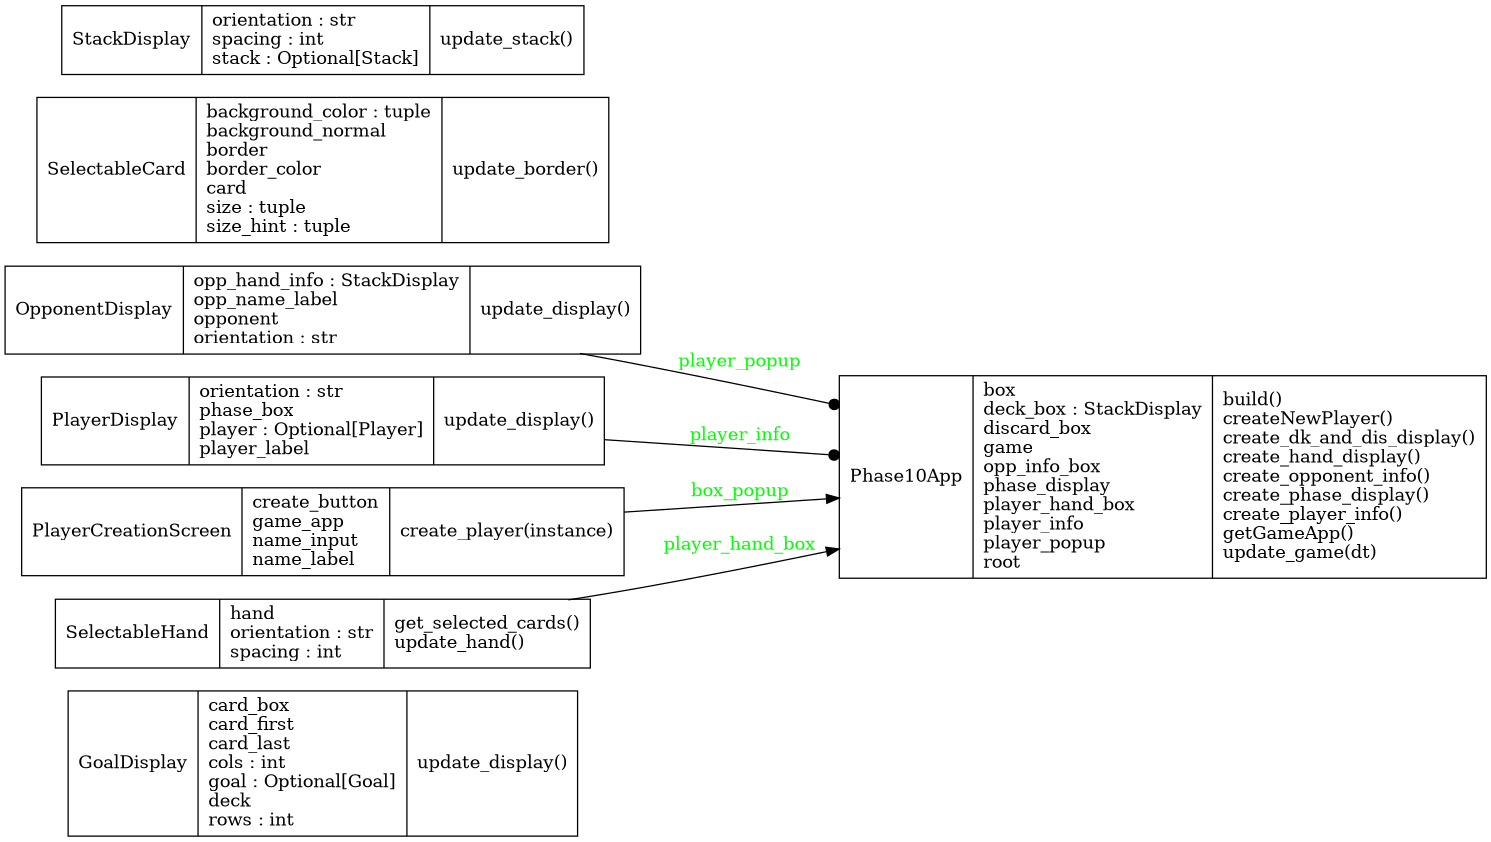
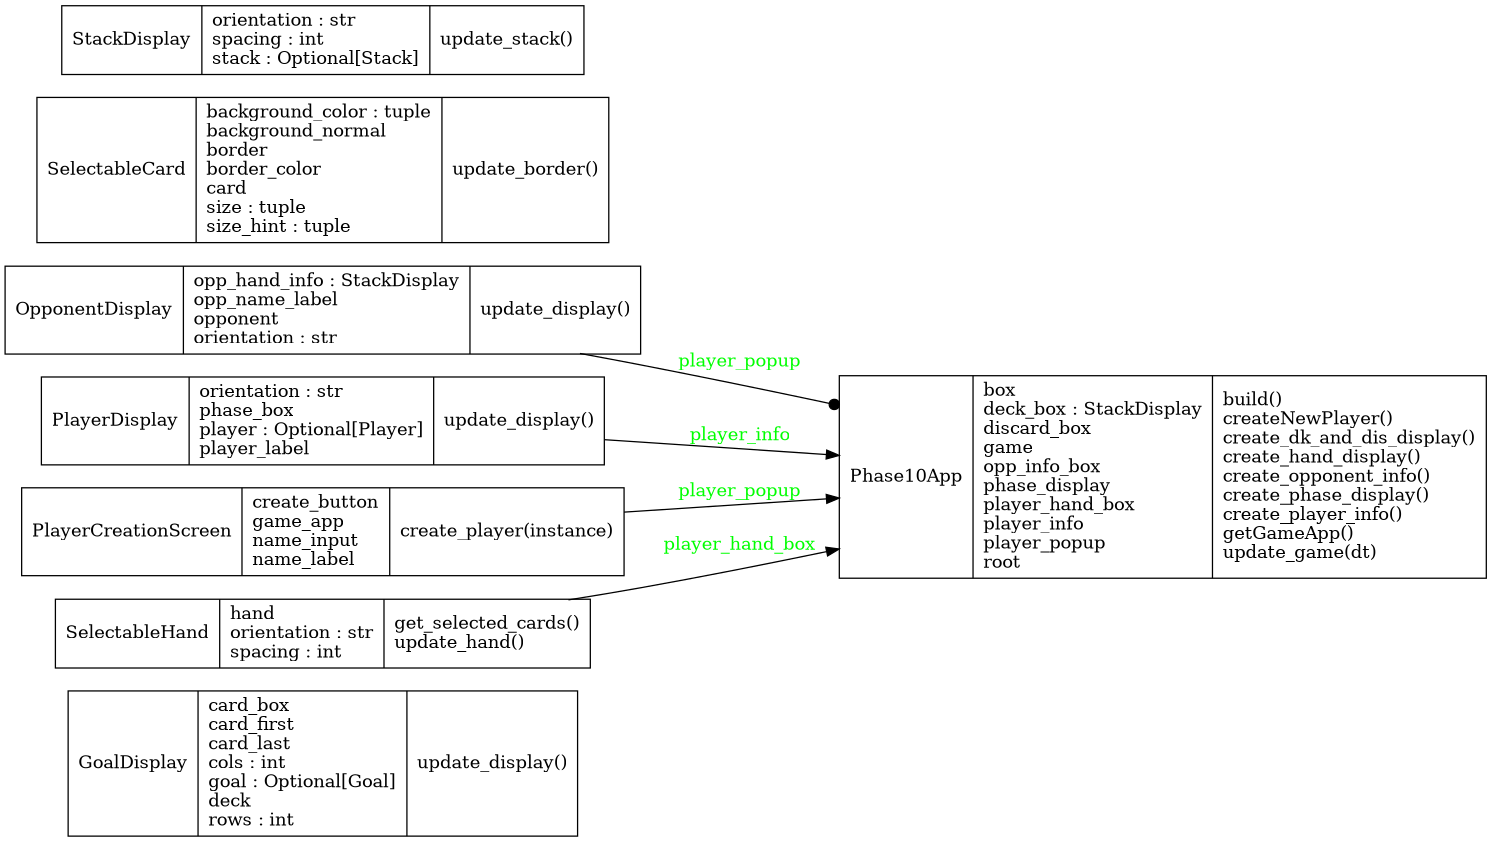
  digraph {
    rankdir=LR
    node [color=black fontcolor=black shape=record style=solid]
    edge [arrowhead=dot arrowtail=none fontcolor=green style=solid]
    n1 [label=<{GoalDisplay|card_box<br ALIGN="LEFT"/>card_first<br ALIGN="LEFT"/>card_last<br ALIGN="LEFT"/>cols : int<br ALIGN="LEFT"/>goal : Optional[Goal]<br ALIGN="LEFT"/>deck<br ALIGN="LEFT"/>rows : int<br ALIGN="LEFT"/>|update_display()<br ALIGN="LEFT"/>}>]
    n2 [label=<{OpponentDisplay|opp_hand_info : StackDisplay<br ALIGN="LEFT"/>opp_name_label<br ALIGN="LEFT"/>opponent<br ALIGN="LEFT"/>orientation : str<br ALIGN="LEFT"/>|update_display()<br ALIGN="LEFT"/>}>]
    n3 [label=<{Phase10App|box<br ALIGN="LEFT"/>deck_box : StackDisplay<br ALIGN="LEFT"/>discard_box<br ALIGN="LEFT"/>game<br ALIGN="LEFT"/>opp_info_box<br ALIGN="LEFT"/>phase_display<br ALIGN="LEFT"/>player_hand_box<br ALIGN="LEFT"/>player_info<br ALIGN="LEFT"/>player_popup<br ALIGN="LEFT"/>root<br ALIGN="LEFT"/>|build()<br ALIGN="LEFT"/>createNewPlayer()<br ALIGN="LEFT"/>create_dk_and_dis_display()<br ALIGN="LEFT"/>create_hand_display()<br ALIGN="LEFT"/>create_opponent_info()<br ALIGN="LEFT"/>create_phase_display()<br ALIGN="LEFT"/>create_player_info()<br ALIGN="LEFT"/>getGameApp()<br ALIGN="LEFT"/>update_game(dt)<br ALIGN="LEFT"/>}>]
    n4 [label=<{PlayerDisplay|orientation : str<br ALIGN="LEFT"/>phase_box<br ALIGN="LEFT"/>player : Optional[Player]<br ALIGN="LEFT"/>player_label<br ALIGN="LEFT"/>|update_display()<br ALIGN="LEFT"/>}>]
    n5 [label=<{PlayerCreationScreen|create_button<br ALIGN="LEFT"/>game_app<br ALIGN="LEFT"/>name_input<br ALIGN="LEFT"/>name_label<br ALIGN="LEFT"/>|create_player(instance)<br ALIGN="LEFT"/>}>]
    n6 [label=<{SelectableCard|background_color : tuple<br ALIGN="LEFT"/>background_normal<br ALIGN="LEFT"/>border<br ALIGN="LEFT"/>border_color<br ALIGN="LEFT"/>card<br ALIGN="LEFT"/>size : tuple<br ALIGN="LEFT"/>size_hint : tuple<br ALIGN="LEFT"/>|update_border()<br ALIGN="LEFT"/>}>]
    n7 [label=<{SelectableHand|hand<br ALIGN="LEFT"/>orientation : str<br ALIGN="LEFT"/>spacing : int<br ALIGN="LEFT"/>|get_selected_cards()<br ALIGN="LEFT"/>update_hand()<br ALIGN="LEFT"/>}>]
    n8 [label=<{StackDisplay|orientation : str<br ALIGN="LEFT"/>spacing : int<br ALIGN="LEFT"/>stack : Optional[Stack]<br ALIGN="LEFT"/>|update_stack()<br ALIGN="LEFT"/>}>]
    n2 -> n3 [label=player_popup]
-   n4 -> n3 [label=player_info]
-   n5 -> n3 [arrowhead=normal label=box_popup]
+   n4 -> n3 [arrowhead=normal label=player_info]
+   n5 -> n3 [arrowhead=normal label=player_popup]
    n7 -> n3 [arrowhead=normal label=player_hand_box]
  }
